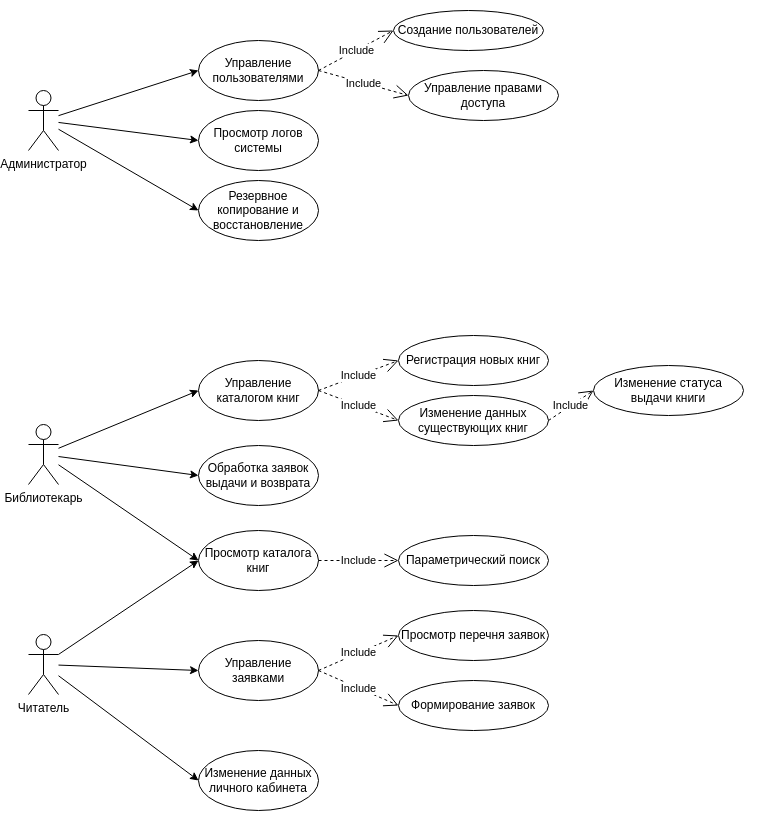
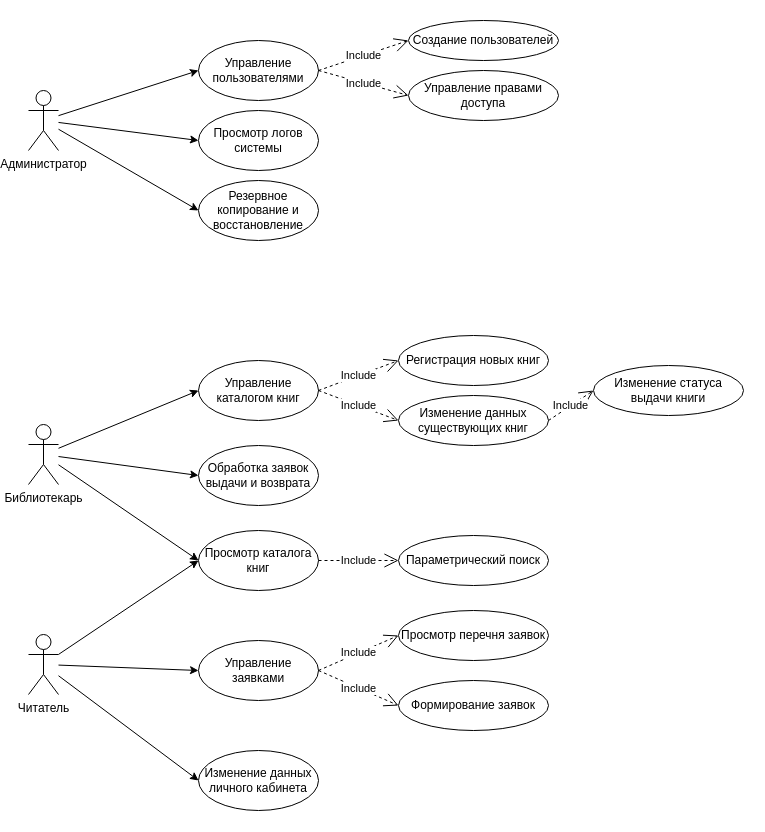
  <mxCell id="0" />
  <mxCell id="1" parent="0" />
  <mxCell id="2" value="Администратор" style="shape=umlActor;verticalLabelPosition=bottom;verticalAlign=top;html=1;" vertex="1" parent="1"><mxGeometry x="20" y="90" width="30" height="60" as="geometry" /></mxCell>
  <mxCell id="3" value="Библиотекарь" style="shape=umlActor;verticalLabelPosition=bottom;verticalAlign=top;html=1;outlineConnect=0;" vertex="1" parent="1"><mxGeometry x="20" y="424" width="30" height="60" as="geometry" /></mxCell>
  <mxCell id="4" value="Читатель" style="shape=umlActor;verticalLabelPosition=bottom;verticalAlign=top;html=1;outlineConnect=0;" vertex="1" parent="1"><mxGeometry x="20" y="634" width="30" height="60" as="geometry" /></mxCell>
  <mxCell id="5" value="Управление пользователями" style="ellipse;whiteSpace=wrap;html=1;" vertex="1" parent="1"><mxGeometry x="190" y="40" width="120" height="60" as="geometry" /></mxCell>
- <mxCell id="6" value="Создание пользователей" style="ellipse;whiteSpace=wrap;html=1;" vertex="1" parent="1"><mxGeometry x="385" y="10" width="150" height="40" as="geometry" /></mxCell>
+ <mxCell id="6" value="Создание пользователей" style="ellipse;whiteSpace=wrap;html=1;" vertex="1" parent="1"><mxGeometry x="400" y="20" width="150" height="40" as="geometry" /></mxCell>
  <mxCell id="7" value="Управление правами доступа" style="ellipse;whiteSpace=wrap;html=1;" vertex="1" parent="1"><mxGeometry x="400" y="70" width="150" height="50" as="geometry" /></mxCell>
  <mxCell id="8" value="Include" style="endArrow=open;endSize=12;dashed=1;html=1;rounded=0;exitX=1;exitY=0.5;exitDx=0;exitDy=0;entryX=0;entryY=0.5;entryDx=0;entryDy=0;" edge="1" parent="1" source="5" target="6"><mxGeometry width="160" relative="1" as="geometry"><mxPoint x="300" y="280" as="sourcePoint" /><mxPoint x="460" y="280" as="targetPoint" /></mxGeometry></mxCell>
  <mxCell id="9" value="Include" style="endArrow=open;endSize=12;dashed=1;html=1;rounded=0;exitX=1;exitY=0.5;exitDx=0;exitDy=0;entryX=0;entryY=0.5;entryDx=0;entryDy=0;" edge="1" parent="1" source="5" target="7"><mxGeometry width="160" relative="1" as="geometry"><mxPoint x="340" y="90" as="sourcePoint" /><mxPoint x="420" y="70" as="targetPoint" /></mxGeometry></mxCell>
  <mxCell id="10" value="" style="endArrow=classic;html=1;rounded=0;entryX=0;entryY=0.5;entryDx=0;entryDy=0;" edge="1" parent="1" source="2" target="5"><mxGeometry width="50" height="50" relative="1" as="geometry"><mxPoint x="190" y="280" as="sourcePoint" /><mxPoint x="240" y="230" as="targetPoint" /></mxGeometry></mxCell>
  <mxCell id="11" value="Просмотр логов системы" style="ellipse;whiteSpace=wrap;html=1;" vertex="1" parent="1"><mxGeometry x="190" y="110" width="120" height="60" as="geometry" /></mxCell>
  <mxCell id="12" value="Резервное копирование и восстановление" style="ellipse;whiteSpace=wrap;html=1;" vertex="1" parent="1"><mxGeometry x="190" y="180" width="120" height="60" as="geometry" /></mxCell>
  <mxCell id="13" value="" style="endArrow=classic;html=1;rounded=0;entryX=0;entryY=0.5;entryDx=0;entryDy=0;" edge="1" parent="1" source="2" target="11"><mxGeometry width="50" height="50" relative="1" as="geometry"><mxPoint x="130" y="125" as="sourcePoint" /><mxPoint x="270" y="80" as="targetPoint" /></mxGeometry></mxCell>
  <mxCell id="14" value="" style="endArrow=classic;html=1;rounded=0;entryX=0;entryY=0.5;entryDx=0;entryDy=0;" edge="1" parent="1" source="2" target="12"><mxGeometry width="50" height="50" relative="1" as="geometry"><mxPoint x="100" y="245" as="sourcePoint" /><mxPoint x="240" y="200" as="targetPoint" /></mxGeometry></mxCell>
  <mxCell id="15" value="Управление каталогом книг" style="ellipse;whiteSpace=wrap;html=1;" vertex="1" parent="1"><mxGeometry x="190" y="360" width="120" height="60" as="geometry" /></mxCell>
  <mxCell id="16" value="Регистрация новых книг" style="ellipse;whiteSpace=wrap;html=1;" vertex="1" parent="1"><mxGeometry x="390" y="335" width="150" height="50" as="geometry" /></mxCell>
  <mxCell id="17" value="Изменение данных существующих книг" style="ellipse;whiteSpace=wrap;html=1;" vertex="1" parent="1"><mxGeometry x="390" y="395" width="150" height="50" as="geometry" /></mxCell>
  <mxCell id="18" value="Просмотр каталога книг" style="ellipse;whiteSpace=wrap;html=1;" vertex="1" parent="1"><mxGeometry x="190" y="530" width="120" height="60" as="geometry" /></mxCell>
  <mxCell id="19" value="Обработка заявок выдачи и возврата" style="ellipse;whiteSpace=wrap;html=1;" vertex="1" parent="1"><mxGeometry x="190" y="445" width="120" height="60" as="geometry" /></mxCell>
  <mxCell id="20" value="Изменение статуса выдачи книги" style="ellipse;whiteSpace=wrap;html=1;" vertex="1" parent="1"><mxGeometry x="585" y="365" width="150" height="50" as="geometry" /></mxCell>
  <mxCell id="21" value="Include" style="endArrow=open;endSize=12;dashed=1;html=1;rounded=0;exitX=1;exitY=0.5;exitDx=0;exitDy=0;entryX=0;entryY=0.5;entryDx=0;entryDy=0;" edge="1" parent="1" source="17" target="20"><mxGeometry width="160" relative="1" as="geometry"><mxPoint x="550" y="310" as="sourcePoint" /><mxPoint x="640" y="330" as="targetPoint" /></mxGeometry></mxCell>
  <mxCell id="22" value="Include" style="endArrow=open;endSize=12;dashed=1;html=1;rounded=0;exitX=1;exitY=0.5;exitDx=0;exitDy=0;entryX=0;entryY=0.5;entryDx=0;entryDy=0;" edge="1" parent="1" source="15" target="16"><mxGeometry width="160" relative="1" as="geometry"><mxPoint x="390" y="260" as="sourcePoint" /><mxPoint x="480" y="285" as="targetPoint" /></mxGeometry></mxCell>
  <mxCell id="23" value="Include" style="endArrow=open;endSize=12;dashed=1;html=1;rounded=0;exitX=1;exitY=0.5;exitDx=0;exitDy=0;entryX=0;entryY=0.5;entryDx=0;entryDy=0;" edge="1" parent="1" source="15" target="17"><mxGeometry width="160" relative="1" as="geometry"><mxPoint x="370" y="400" as="sourcePoint" /><mxPoint x="450" y="370" as="targetPoint" /></mxGeometry></mxCell>
  <mxCell id="24" value="" style="endArrow=classic;html=1;rounded=0;entryX=0;entryY=0.5;entryDx=0;entryDy=0;" edge="1" parent="1" source="3" target="15"><mxGeometry width="50" height="50" relative="1" as="geometry"><mxPoint x="120" y="220" as="sourcePoint" /><mxPoint x="260" y="374" as="targetPoint" /></mxGeometry></mxCell>
  <mxCell id="25" value="" style="endArrow=classic;html=1;rounded=0;entryX=0;entryY=0.5;entryDx=0;entryDy=0;" edge="1" parent="1" source="3" target="19"><mxGeometry width="50" height="50" relative="1" as="geometry"><mxPoint x="180" y="478" as="sourcePoint" /><mxPoint x="320" y="420" as="targetPoint" /></mxGeometry></mxCell>
  <mxCell id="26" value="" style="endArrow=classic;html=1;rounded=0;entryX=0;entryY=0.5;entryDx=0;entryDy=0;" edge="1" parent="1" source="3" target="18"><mxGeometry width="50" height="50" relative="1" as="geometry"><mxPoint x="100" y="470" as="sourcePoint" /><mxPoint x="240" y="489" as="targetPoint" /></mxGeometry></mxCell>
  <mxCell id="27" value="" style="endArrow=classic;html=1;rounded=0;entryX=0;entryY=0.5;entryDx=0;entryDy=0;" edge="1" parent="1" source="4" target="18"><mxGeometry width="50" height="50" relative="1" as="geometry"><mxPoint x="130" y="590" as="sourcePoint" /><mxPoint x="270" y="686" as="targetPoint" /></mxGeometry></mxCell>
  <mxCell id="28" value="Изменение данных личного кабинета" style="ellipse;whiteSpace=wrap;html=1;" vertex="1" parent="1"><mxGeometry x="190" y="750" width="120" height="60" as="geometry" /></mxCell>
  <mxCell id="29" value="Управление заявками" style="ellipse;whiteSpace=wrap;html=1;" vertex="1" parent="1"><mxGeometry x="190" y="640" width="120" height="60" as="geometry" /></mxCell>
  <mxCell id="30" value="Параметрический поиск" style="ellipse;whiteSpace=wrap;html=1;" vertex="1" parent="1"><mxGeometry x="390" y="535" width="150" height="50" as="geometry" /></mxCell>
  <mxCell id="31" value="Include" style="endArrow=open;endSize=12;dashed=1;html=1;rounded=0;exitX=1;exitY=0.5;exitDx=0;exitDy=0;entryX=0;entryY=0.5;entryDx=0;entryDy=0;" edge="1" parent="1" source="18" target="30"><mxGeometry width="160" relative="1" as="geometry"><mxPoint x="320" y="410" as="sourcePoint" /><mxPoint x="400" y="440" as="targetPoint" /></mxGeometry></mxCell>
  <mxCell id="32" value="Просмотр перечня заявок" style="ellipse;whiteSpace=wrap;html=1;" vertex="1" parent="1"><mxGeometry x="390" y="610" width="150" height="50" as="geometry" /></mxCell>
  <mxCell id="33" value="Формирование заявок" style="ellipse;whiteSpace=wrap;html=1;" vertex="1" parent="1"><mxGeometry x="390" y="680" width="150" height="50" as="geometry" /></mxCell>
  <mxCell id="34" value="Include" style="endArrow=open;endSize=12;dashed=1;html=1;rounded=0;exitX=1;exitY=0.5;exitDx=0;exitDy=0;entryX=0;entryY=0.5;entryDx=0;entryDy=0;" edge="1" parent="1" source="29" target="32"><mxGeometry width="160" relative="1" as="geometry"><mxPoint x="320" y="560" as="sourcePoint" /><mxPoint x="400" y="560" as="targetPoint" /></mxGeometry></mxCell>
  <mxCell id="35" value="Include" style="endArrow=open;endSize=12;dashed=1;html=1;rounded=0;entryX=0;entryY=0.5;entryDx=0;entryDy=0;" edge="1" parent="1" target="33"><mxGeometry width="160" relative="1" as="geometry"><mxPoint x="310" y="670" as="sourcePoint" /><mxPoint x="410" y="660" as="targetPoint" /></mxGeometry></mxCell>
  <mxCell id="36" value="" style="endArrow=classic;html=1;rounded=0;entryX=0;entryY=0.5;entryDx=0;entryDy=0;" edge="1" parent="1" source="4" target="29"><mxGeometry width="50" height="50" relative="1" as="geometry"><mxPoint x="120" y="694" as="sourcePoint" /><mxPoint x="260" y="600" as="targetPoint" /></mxGeometry></mxCell>
  <mxCell id="37" value="" style="endArrow=classic;html=1;rounded=0;entryX=0;entryY=0.5;entryDx=0;entryDy=0;" edge="1" parent="1" source="4" target="28"><mxGeometry width="50" height="50" relative="1" as="geometry"><mxPoint x="90" y="764" as="sourcePoint" /><mxPoint x="230" y="670" as="targetPoint" /></mxGeometry></mxCell>
